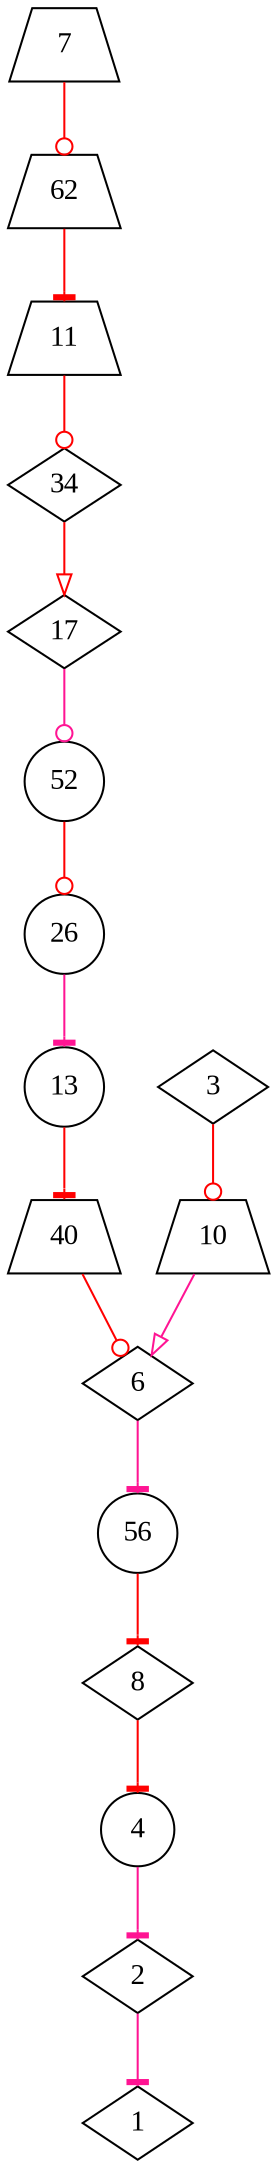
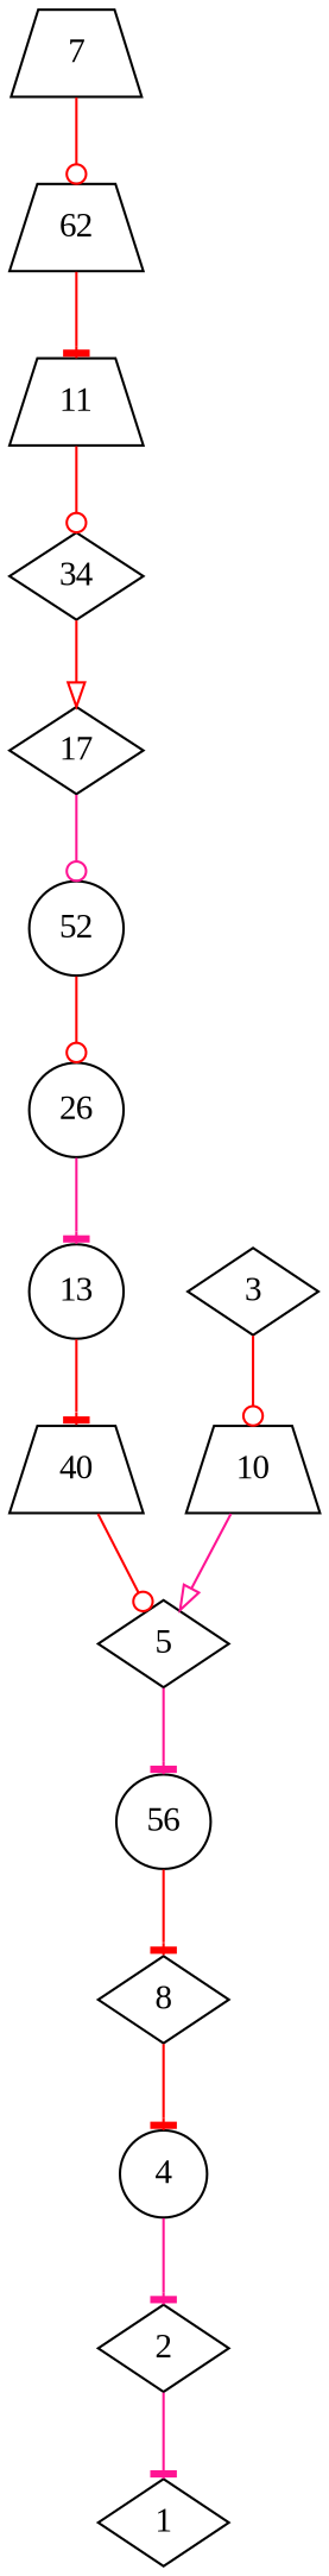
  strict digraph {
    fontname="Liberation Serif"
    node [fontname="Liberation Serif" shape=diamond]
    edge [arrowhead=tee color=red fontname="Liberation Serif"]
    10 [shape=trapezium]
    3
-   5 [label=6]
+   5
    n4 [label=56 shape=circle]
    8
    4 [shape=circle]
    2
    1
    7 [shape=trapezium]
    n10 [label=62 shape=trapezium]
    11 [shape=trapezium]
    34
    17
    52 [shape=circle]
    26 [shape=circle]
    13 [shape=circle]
    40 [shape=trapezium]
    10 -> 5 [arrowhead=onormal color=deeppink]
    3 -> 10 [arrowhead=odot]
    5 -> n4 [color=deeppink]
    n4 -> 8
    8 -> 4
    4 -> 2 [color=deeppink]
    2 -> 1 [color=deeppink]
    7 -> n10 [arrowhead=odot]
    n10 -> 11
    11 -> 34 [arrowhead=odot]
    34 -> 17 [arrowhead=onormal]
    17 -> 52 [arrowhead=odot color=deeppink]
    52 -> 26 [arrowhead=odot]
    26 -> 13 [color=deeppink]
    13 -> 40
    40 -> 5 [arrowhead=odot]
  }
